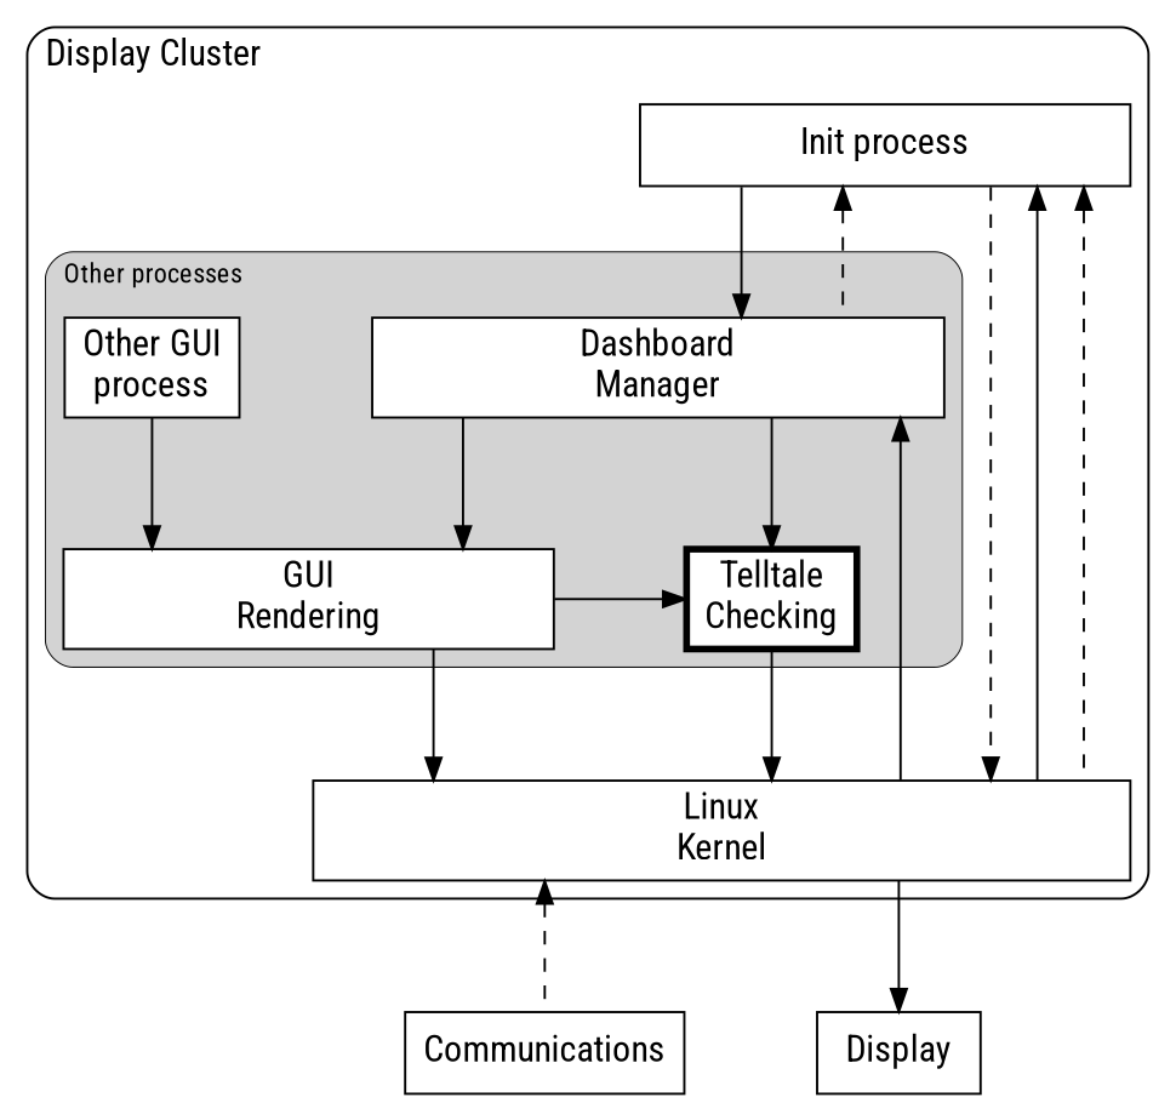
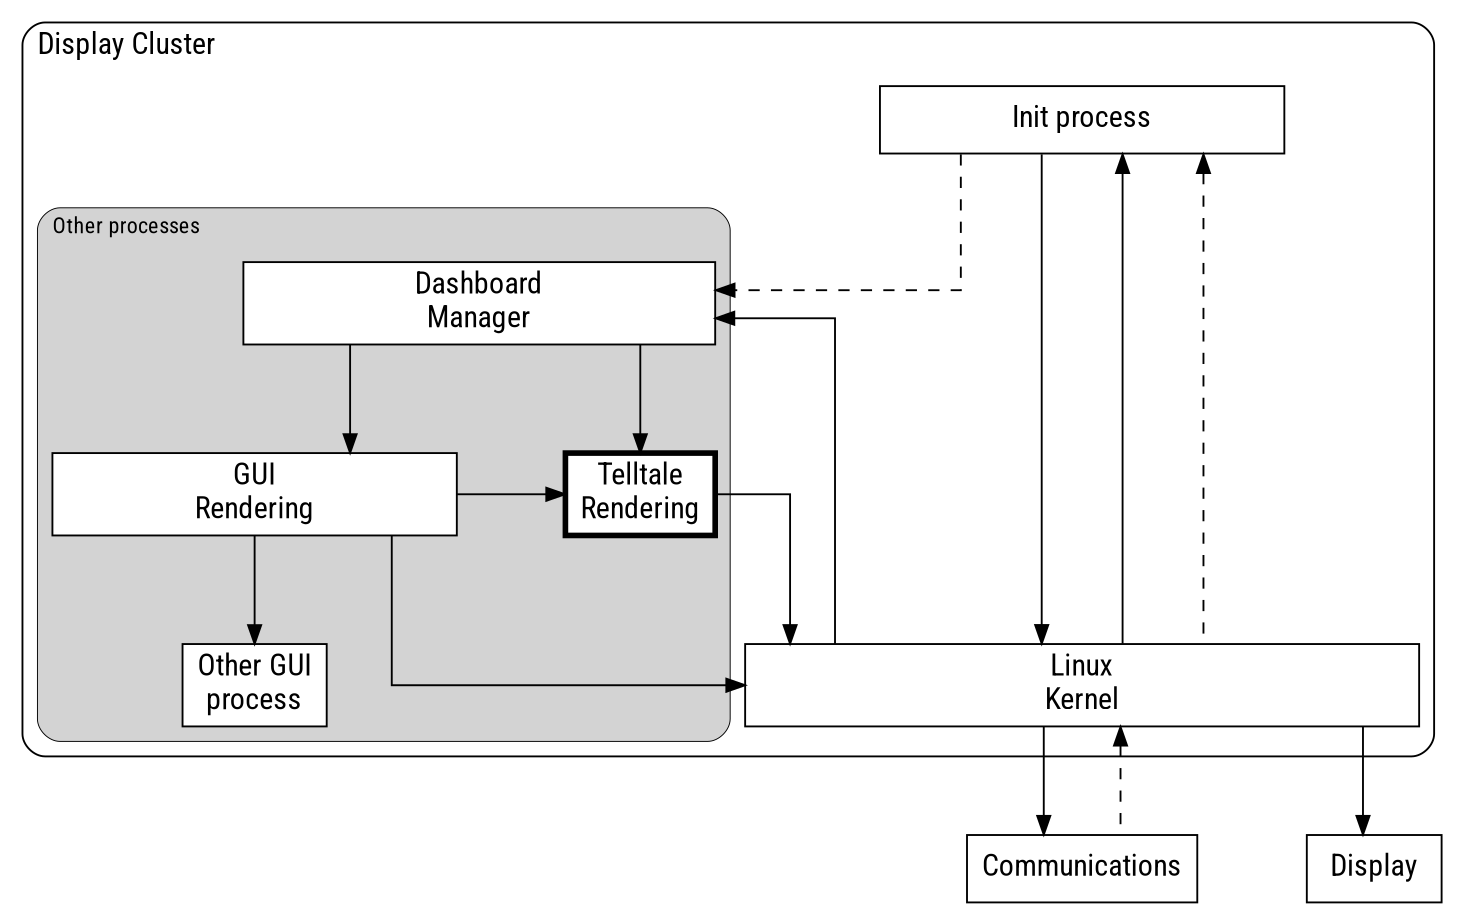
  digraph {
    compound=true
    fontname="Roboto Condensed"
    fontsize=16
    newrank=true
    nodesep=0.8
    ranksep=0.8
    splines=ortho
    node [fillcolor=white fontname="Roboto Condensed" fontsize=16 shape=box style=filled]
    edge [fontname="Roboto Condensed"]
-   n1 [height=0.5 label="Telltale\nChecking" penwidth=3 width=1]
+   n1 [height=0.5 label="Telltale\nRendering" penwidth=3 width=1]
    n2 [height=0.5 label="GUI\nRendering" width=3]
    n3 [height=0.5 label="Dashboard\nManager" width=3.5]
    n4 [height=0.5 label="Other GUI\nprocess" width=1]
    n5 [height=0.5 label="Init process" width=3]
    n6 [height=0.5 label="Linux\nKernel" width=5]
    n7 [height=0.5 label=Communications width=1]
    n8 [height=0.5 label=Display width=1]
    subgraph sub_1 {
      rank=same
      n1
      n2
    }
    subgraph cluster_2 {
      label="Display Cluster"
      labeljust=l
      style=rounded
      n5
      n6
      subgraph cluster_3 {
        bgcolor=lightgrey
        fontsize=12
        label="Other processes"
        labeljust=l
        penwidth=0.5
        style=rounded
        n1
        n2
        n3
        n4
      }
    }
    n1 -> n6
    n2 -> n1
    n2 -> n6
    n3 -> n1
    n3 -> n2
    n3 -> n6 [dir=back style=solid]
-   n4 -> n2
-   n5 -> n3
-   n5 -> n3 [dir=back style=dashed]
-   n5 -> n6 [style=dashed]
+   n2 -> n4
+   n5 -> n3 [style=dashed]
+   n5 -> n6
    n5 -> n6 [dir=back]
    n5 -> n6 [dir=back style=dashed]
+   n6 -> n7
    n6 -> n7 [dir=back style=dashed]
    n6 -> n8
  }
